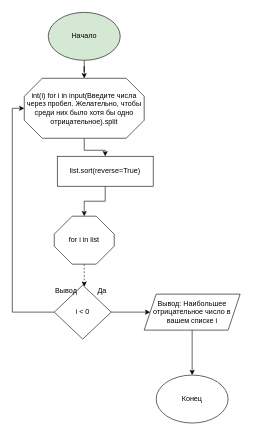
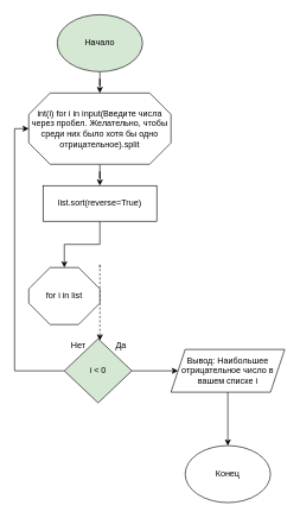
  <mxCell id="0" />
  <mxCell id="1" parent="0" />
  <mxCell id="2" style="edgeStyle=orthogonalEdgeStyle;rounded=0;orthogonalLoop=1;jettySize=auto;html=1;entryX=0.5;entryY=0;entryDx=0;entryDy=0;entryPerimeter=0;" edge="1" parent="1" source="3" target="5"><mxGeometry relative="1" as="geometry" /></mxCell>
  <mxCell id="3" value="Начало" style="ellipse;whiteSpace=wrap;html=1;fillColor=#d5e8d4;" vertex="1" parent="1"><mxGeometry x="80" y="20" width="120" height="80" as="geometry" /></mxCell>
  <mxCell id="4" style="edgeStyle=orthogonalEdgeStyle;rounded=0;orthogonalLoop=1;jettySize=auto;html=1;entryX=0.5;entryY=0;entryDx=0;entryDy=0;" edge="1" parent="1" source="5" target="7"><mxGeometry relative="1" as="geometry" /></mxCell>
  <mxCell id="5" value="int(i) for i in input(Введите числа через пробел. Желательно, чтобы среди них было хотя бы одно отрицательное).split" style="whiteSpace=wrap;html=1;shape=mxgraph.basic.octagon2;align=center;verticalAlign=middle;dx=15;" vertex="1" parent="1"><mxGeometry x="40" y="130" width="200" height="100" as="geometry" /></mxCell>
  <mxCell id="6" style="edgeStyle=orthogonalEdgeStyle;rounded=0;orthogonalLoop=1;jettySize=auto;html=1;entryX=0.5;entryY=0;entryDx=0;entryDy=0;entryPerimeter=0;" edge="1" parent="1" source="7" target="9"><mxGeometry relative="1" as="geometry" /></mxCell>
- <mxCell id="7" value="list.sort(reverse=True)" style="rounded=0;whiteSpace=wrap;html=1;" vertex="1" parent="1"><mxGeometry x="95" y="260" width="160" height="50" as="geometry" /></mxCell>
+ <mxCell id="7" value="list.sort(reverse=True)" style="rounded=0;whiteSpace=wrap;html=1;" vertex="1" parent="1"><mxGeometry x="60" y="260" width="160" height="50" as="geometry" /></mxCell>
  <mxCell id="8" style="edgeStyle=orthogonalEdgeStyle;rounded=0;orthogonalLoop=1;jettySize=auto;html=1;entryX=1;entryY=0.25;entryDx=0;entryDy=0;dashed=1;" edge="1" parent="1" source="9" target="14"><mxGeometry relative="1" as="geometry"><Array as="points"><mxPoint x="140" y="370" /><mxPoint x="140" y="370" /></Array></mxGeometry></mxCell>
- <mxCell id="9" value="for i in list" style="whiteSpace=wrap;html=1;shape=mxgraph.basic.octagon2;align=center;verticalAlign=middle;dx=15;" vertex="1" parent="1"><mxGeometry x="90" y="360" width="100" height="80" as="geometry" /></mxCell>
+ <mxCell id="9" value="for i in list" style="whiteSpace=wrap;html=1;shape=mxgraph.basic.octagon2;align=center;verticalAlign=middle;dx=15;" vertex="1" parent="1"><mxGeometry x="40" y="375" width="100" height="80" as="geometry" /></mxCell>
  <mxCell id="10" style="edgeStyle=orthogonalEdgeStyle;rounded=0;orthogonalLoop=1;jettySize=auto;html=1;entryX=0;entryY=0.5;entryDx=0;entryDy=0;entryPerimeter=0;" edge="1" parent="1" source="12" target="5"><mxGeometry relative="1" as="geometry"><Array as="points"><mxPoint x="20" y="520" /><mxPoint x="20" y="180" /></Array></mxGeometry></mxCell>
  <mxCell id="11" style="edgeStyle=orthogonalEdgeStyle;rounded=0;orthogonalLoop=1;jettySize=auto;html=1;entryX=0;entryY=0.5;entryDx=0;entryDy=0;" edge="1" parent="1" source="12" target="16"><mxGeometry relative="1" as="geometry" /></mxCell>
- <mxCell id="12" value="i &amp;lt; 0" style="rhombus;whiteSpace=wrap;html=1;" vertex="1" parent="1"><mxGeometry x="90" y="475" width="95" height="90" as="geometry" /></mxCell>
+ <mxCell id="12" value="i &amp;lt; 0" style="rhombus;whiteSpace=wrap;html=1;fillColor=#d5e8d4;" vertex="1" parent="1"><mxGeometry x="90" y="475" width="95" height="90" as="geometry" /></mxCell>
  <mxCell id="13" value="Да" style="text;html=1;strokeColor=none;fillColor=none;align=center;verticalAlign=middle;whiteSpace=wrap;rounded=0;" vertex="1" parent="1"><mxGeometry x="140" y="470" width="60" height="30" as="geometry" /></mxCell>
- <mxCell id="14" value="Вывод" style="text;html=1;strokeColor=none;fillColor=none;align=center;verticalAlign=middle;whiteSpace=wrap;rounded=0;" vertex="1" parent="1"><mxGeometry x="80" y="470" width="60" height="30" as="geometry" /></mxCell>
+ <mxCell id="14" value="Нет" style="text;html=1;strokeColor=none;fillColor=none;align=center;verticalAlign=middle;whiteSpace=wrap;rounded=0;" vertex="1" parent="1"><mxGeometry x="80" y="470" width="60" height="30" as="geometry" /></mxCell>
  <mxCell id="15" style="edgeStyle=orthogonalEdgeStyle;rounded=0;orthogonalLoop=1;jettySize=auto;html=1;entryX=0.5;entryY=0;entryDx=0;entryDy=0;" edge="1" parent="1" source="16" target="17"><mxGeometry relative="1" as="geometry" /></mxCell>
  <mxCell id="16" value="Вывод: Наибольшее отрицательное число в вашем списке i" style="shape=parallelogram;perimeter=parallelogramPerimeter;whiteSpace=wrap;html=1;fixedSize=1;" vertex="1" parent="1"><mxGeometry x="240" y="490" width="160" height="60" as="geometry" /></mxCell>
  <mxCell id="17" value="Конец" style="ellipse;whiteSpace=wrap;html=1;" vertex="1" parent="1"><mxGeometry x="260" y="625" width="120" height="80" as="geometry" /></mxCell>
